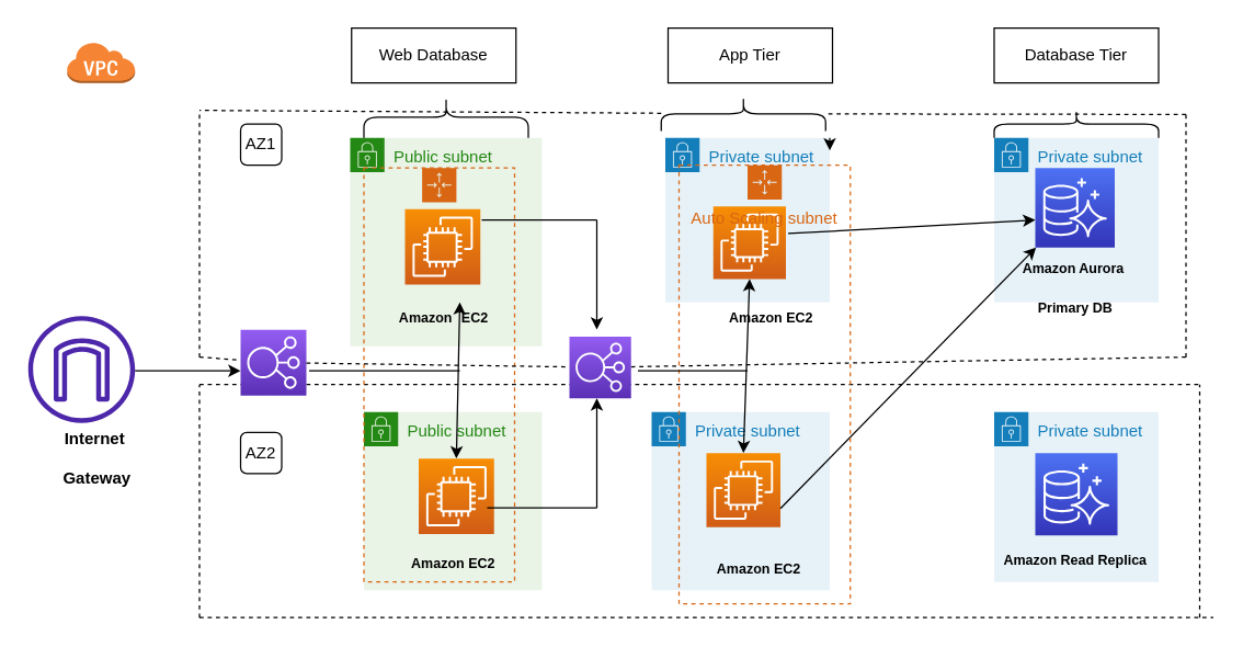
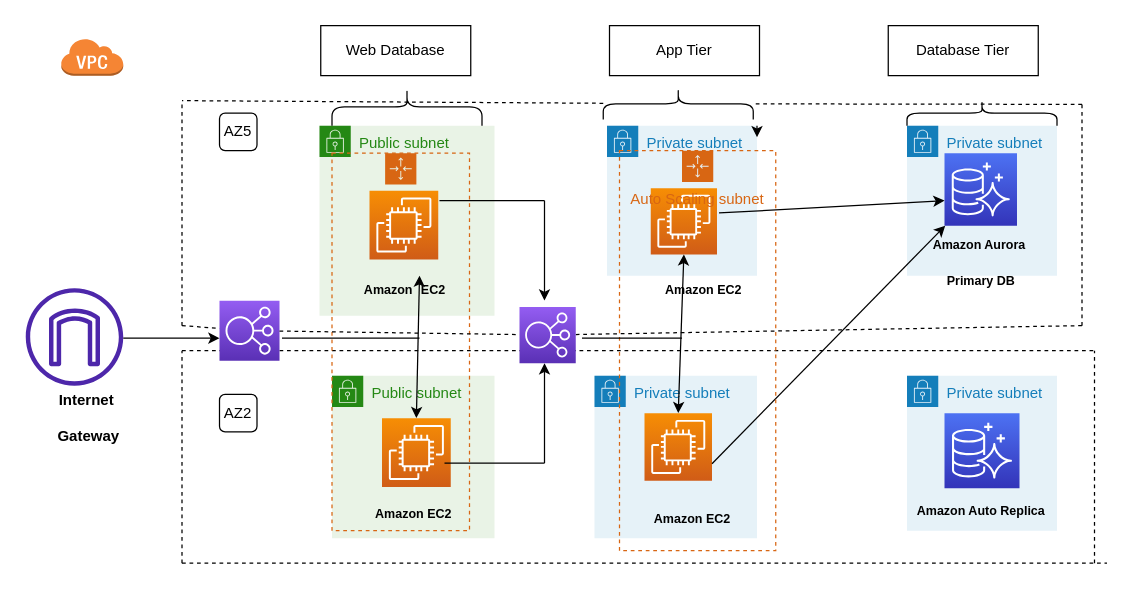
  <mxCell id="0" />
  <mxCell id="1" parent="0" />
  <mxCell id="2" value="Private subnet" style="points=[[0,0],[0.25,0],[0.5,0],[0.75,0],[1,0],[1,0.25],[1,0.5],[1,0.75],[1,1],[0.75,1],[0.5,1],[0.25,1],[0,1],[0,0.75],[0,0.5],[0,0.25]];outlineConnect=0;gradientColor=none;html=1;whiteSpace=wrap;fontSize=12;fontStyle=0;container=1;pointerEvents=0;collapsible=0;recursiveResize=0;shape=mxgraph.aws4.group;grIcon=mxgraph.aws4.group_security_group;grStroke=0;strokeColor=#147EBA;fillColor=#E6F2F8;verticalAlign=top;align=left;spacingLeft=30;fontColor=#147EBA;dashed=0;" vertex="1" parent="1"><mxGeometry x="475" y="300" width="130" height="130" as="geometry" /></mxCell>
  <mxCell id="3" value="" style="sketch=0;points=[[0,0,0],[0.25,0,0],[0.5,0,0],[0.75,0,0],[1,0,0],[0,1,0],[0.25,1,0],[0.5,1,0],[0.75,1,0],[1,1,0],[0,0.25,0],[0,0.5,0],[0,0.75,0],[1,0.25,0],[1,0.5,0],[1,0.75,0]];outlineConnect=0;fontColor=#232F3E;gradientColor=#F78E04;gradientDirection=north;fillColor=#D05C17;strokeColor=#ffffff;dashed=0;verticalLabelPosition=bottom;verticalAlign=top;align=center;html=1;fontSize=12;fontStyle=0;aspect=fixed;shape=mxgraph.aws4.resourceIcon;resIcon=mxgraph.aws4.ec2;" vertex="1" parent="2"><mxGeometry x="40" y="30" width="54" height="54" as="geometry" /></mxCell>
  <mxCell id="4" value="Private subnet" style="points=[[0,0],[0.25,0],[0.5,0],[0.75,0],[1,0],[1,0.25],[1,0.5],[1,0.75],[1,1],[0.75,1],[0.5,1],[0.25,1],[0,1],[0,0.75],[0,0.5],[0,0.25]];outlineConnect=0;gradientColor=none;html=1;whiteSpace=wrap;fontSize=12;fontStyle=0;container=1;pointerEvents=0;collapsible=0;recursiveResize=0;shape=mxgraph.aws4.group;grIcon=mxgraph.aws4.group_security_group;grStroke=0;strokeColor=#147EBA;fillColor=#E6F2F8;verticalAlign=top;align=left;spacingLeft=30;fontColor=#147EBA;dashed=0;" vertex="1" parent="1"><mxGeometry x="725" y="100" width="120" height="120" as="geometry" /></mxCell>
  <mxCell id="5" value="" style="sketch=0;points=[[0,0,0],[0.25,0,0],[0.5,0,0],[0.75,0,0],[1,0,0],[0,1,0],[0.25,1,0],[0.5,1,0],[0.75,1,0],[1,1,0],[0,0.25,0],[0,0.5,0],[0,0.75,0],[1,0.25,0],[1,0.5,0],[1,0.75,0]];outlineConnect=0;fontColor=#232F3E;gradientColor=#4D72F3;gradientDirection=north;fillColor=#3334B9;strokeColor=#ffffff;dashed=0;verticalLabelPosition=bottom;verticalAlign=top;align=center;html=1;fontSize=12;fontStyle=0;aspect=fixed;shape=mxgraph.aws4.resourceIcon;resIcon=mxgraph.aws4.aurora;" vertex="1" parent="4"><mxGeometry x="30" y="22" width="58" height="58" as="geometry" /></mxCell>
  <mxCell id="6" value="&lt;font style=&quot;font-size: 10px;&quot;&gt;Amazon &lt;/font&gt;&lt;font style=&quot;font-size: 10px;&quot;&gt;Aurora&amp;nbsp;&lt;/font&gt;&lt;br&gt;&lt;font style=&quot;font-size: 10px;&quot;&gt;Primary &lt;/font&gt;&lt;font style=&quot;font-size: 10px;&quot;&gt;DB&lt;/font&gt;" style="text;strokeColor=none;fillColor=none;html=1;fontSize=24;fontStyle=1;verticalAlign=middle;align=center;" vertex="1" parent="4"><mxGeometry x="-1" y="90" width="120" height="30" as="geometry" /></mxCell>
  <mxCell id="7" value="Private subnet" style="points=[[0,0],[0.25,0],[0.5,0],[0.75,0],[1,0],[1,0.25],[1,0.5],[1,0.75],[1,1],[0.75,1],[0.5,1],[0.25,1],[0,1],[0,0.75],[0,0.5],[0,0.25]];outlineConnect=0;gradientColor=none;html=1;whiteSpace=wrap;fontSize=12;fontStyle=0;container=1;pointerEvents=0;collapsible=0;recursiveResize=0;shape=mxgraph.aws4.group;grIcon=mxgraph.aws4.group_security_group;grStroke=0;strokeColor=#147EBA;fillColor=#E6F2F8;verticalAlign=top;align=left;spacingLeft=30;fontColor=#147EBA;dashed=0;" vertex="1" parent="1"><mxGeometry x="485" y="100" width="120" height="120" as="geometry" /></mxCell>
  <mxCell id="8" value="" style="sketch=0;points=[[0,0,0],[0.25,0,0],[0.5,0,0],[0.75,0,0],[1,0,0],[0,1,0],[0.25,1,0],[0.5,1,0],[0.75,1,0],[1,1,0],[0,0.25,0],[0,0.5,0],[0,0.75,0],[1,0.25,0],[1,0.5,0],[1,0.75,0]];outlineConnect=0;fontColor=#232F3E;gradientColor=#F78E04;gradientDirection=north;fillColor=#D05C17;strokeColor=#ffffff;dashed=0;verticalLabelPosition=bottom;verticalAlign=top;align=center;html=1;fontSize=12;fontStyle=0;aspect=fixed;shape=mxgraph.aws4.resourceIcon;resIcon=mxgraph.aws4.ec2;" vertex="1" parent="7"><mxGeometry x="35" y="50" width="53" height="53" as="geometry" /></mxCell>
  <mxCell id="9" value="Private subnet" style="points=[[0,0],[0.25,0],[0.5,0],[0.75,0],[1,0],[1,0.25],[1,0.5],[1,0.75],[1,1],[0.75,1],[0.5,1],[0.25,1],[0,1],[0,0.75],[0,0.5],[0,0.25]];outlineConnect=0;gradientColor=none;html=1;whiteSpace=wrap;fontSize=12;fontStyle=0;container=1;pointerEvents=0;collapsible=0;recursiveResize=0;shape=mxgraph.aws4.group;grIcon=mxgraph.aws4.group_security_group;grStroke=0;strokeColor=#147EBA;fillColor=#E6F2F8;verticalAlign=top;align=left;spacingLeft=30;fontColor=#147EBA;dashed=0;" vertex="1" parent="1"><mxGeometry x="725" y="300" width="120" height="124" as="geometry" /></mxCell>
  <mxCell id="10" value="" style="sketch=0;points=[[0,0,0],[0.25,0,0],[0.5,0,0],[0.75,0,0],[1,0,0],[0,1,0],[0.25,1,0],[0.5,1,0],[0.75,1,0],[1,1,0],[0,0.25,0],[0,0.5,0],[0,0.75,0],[1,0.25,0],[1,0.5,0],[1,0.75,0]];outlineConnect=0;fontColor=#232F3E;gradientColor=#4D72F3;gradientDirection=north;fillColor=#3334B9;strokeColor=#ffffff;dashed=0;verticalLabelPosition=bottom;verticalAlign=top;align=center;html=1;fontSize=12;fontStyle=0;aspect=fixed;shape=mxgraph.aws4.resourceIcon;resIcon=mxgraph.aws4.aurora;" vertex="1" parent="9"><mxGeometry x="30" y="30" width="60" height="60" as="geometry" /></mxCell>
- <mxCell id="11" value="&lt;span style=&quot;font-size: 10px;&quot;&gt;Amazon Read Replica&lt;/span&gt;" style="text;strokeColor=none;fillColor=none;html=1;fontSize=24;fontStyle=1;verticalAlign=middle;align=center;" vertex="1" parent="9"><mxGeometry x="9" y="84" width="100" height="40" as="geometry" /></mxCell>
+ <mxCell id="11" value="&lt;span style=&quot;font-size: 10px;&quot;&gt;Amazon Auto Replica&lt;/span&gt;" style="text;strokeColor=none;fillColor=none;html=1;fontSize=24;fontStyle=1;verticalAlign=middle;align=center;" vertex="1" parent="9"><mxGeometry x="9" y="84" width="100" height="40" as="geometry" /></mxCell>
  <mxCell id="12" value="Public subnet" style="points=[[0,0],[0.25,0],[0.5,0],[0.75,0],[1,0],[1,0.25],[1,0.5],[1,0.75],[1,1],[0.75,1],[0.5,1],[0.25,1],[0,1],[0,0.75],[0,0.5],[0,0.25]];outlineConnect=0;gradientColor=none;html=1;whiteSpace=wrap;fontSize=12;fontStyle=0;container=1;pointerEvents=0;collapsible=0;recursiveResize=0;shape=mxgraph.aws4.group;grIcon=mxgraph.aws4.group_security_group;grStroke=0;strokeColor=#248814;fillColor=#E9F3E6;verticalAlign=top;align=left;spacingLeft=30;fontColor=#248814;dashed=0;" vertex="1" parent="1"><mxGeometry x="265" y="300" width="130" height="130" as="geometry" /></mxCell>
  <mxCell id="13" value="" style="sketch=0;points=[[0,0,0],[0.25,0,0],[0.5,0,0],[0.75,0,0],[1,0,0],[0,1,0],[0.25,1,0],[0.5,1,0],[0.75,1,0],[1,1,0],[0,0.25,0],[0,0.5,0],[0,0.75,0],[1,0.25,0],[1,0.5,0],[1,0.75,0]];outlineConnect=0;fontColor=#232F3E;gradientColor=#F78E04;gradientDirection=north;fillColor=#D05C17;strokeColor=#ffffff;dashed=0;verticalLabelPosition=bottom;verticalAlign=top;align=center;html=1;fontSize=12;fontStyle=0;aspect=fixed;shape=mxgraph.aws4.resourceIcon;resIcon=mxgraph.aws4.ec2;" vertex="1" parent="12"><mxGeometry x="40" y="34" width="55" height="55" as="geometry" /></mxCell>
  <mxCell id="14" value="Public subnet" style="points=[[0,0],[0.25,0],[0.5,0],[0.75,0],[1,0],[1,0.25],[1,0.5],[1,0.75],[1,1],[0.75,1],[0.5,1],[0.25,1],[0,1],[0,0.75],[0,0.5],[0,0.25]];outlineConnect=0;gradientColor=none;html=1;whiteSpace=wrap;fontSize=12;fontStyle=0;container=1;pointerEvents=0;collapsible=0;recursiveResize=0;shape=mxgraph.aws4.group;grIcon=mxgraph.aws4.group_security_group;grStroke=0;strokeColor=#248814;fillColor=#E9F3E6;verticalAlign=top;align=left;spacingLeft=30;fontColor=#248814;dashed=0;" vertex="1" parent="1"><mxGeometry x="255" y="100" width="140" height="152" as="geometry" /></mxCell>
  <mxCell id="15" value="" style="endArrow=none;html=1;rounded=0;" edge="1" parent="14"><mxGeometry width="50" height="50" relative="1" as="geometry"><mxPoint x="96" y="60" as="sourcePoint" /><mxPoint x="180" y="60" as="targetPoint" /></mxGeometry></mxCell>
  <mxCell id="16" value="" style="sketch=0;outlineConnect=0;fontColor=#232F3E;gradientColor=none;fillColor=#4D27AA;strokeColor=none;dashed=0;verticalLabelPosition=bottom;verticalAlign=top;align=center;html=1;fontSize=12;fontStyle=0;aspect=fixed;pointerEvents=1;shape=mxgraph.aws4.internet_gateway;" vertex="1" parent="1"><mxGeometry x="20" y="230" width="78" height="78" as="geometry" /></mxCell>
  <mxCell id="17" style="edgeStyle=orthogonalEdgeStyle;rounded=0;orthogonalLoop=1;jettySize=auto;html=1;exitX=1;exitY=0;exitDx=0;exitDy=0;entryX=1;entryY=0.077;entryDx=0;entryDy=0;entryPerimeter=0;" edge="1" parent="1" source="7" target="7"><mxGeometry relative="1" as="geometry"><Array as="points"><mxPoint x="605" y="110" /><mxPoint x="605" y="110" /></Array></mxGeometry></mxCell>
  <mxCell id="18" value="Web Database" style="rounded=0;whiteSpace=wrap;html=1;" vertex="1" parent="1"><mxGeometry x="256" y="20" width="120" height="40" as="geometry" /></mxCell>
  <mxCell id="19" value="App Tier" style="rounded=0;whiteSpace=wrap;html=1;" vertex="1" parent="1"><mxGeometry x="487" y="20" width="120" height="40" as="geometry" /></mxCell>
- <mxCell id="20" value="Database Tier" style="rounded=0;whiteSpace=wrap;html=1;" vertex="1" parent="1"><mxGeometry x="725" y="20" width="120" height="40" as="geometry" /></mxCell>
+ <mxCell id="20" value="Database Tier" style="rounded=0;whiteSpace=wrap;html=1;" vertex="1" parent="1"><mxGeometry x="710" y="20" width="120" height="40" as="geometry" /></mxCell>
  <mxCell id="21" value="" style="endArrow=none;dashed=1;html=1;rounded=0;" edge="1" parent="1"><mxGeometry width="50" height="50" relative="1" as="geometry"><mxPoint x="145" y="280" as="sourcePoint" /><mxPoint x="875" y="280" as="targetPoint" /></mxGeometry></mxCell>
  <mxCell id="22" value="" style="endArrow=none;dashed=1;html=1;rounded=0;" edge="1" parent="1"><mxGeometry width="50" height="50" relative="1" as="geometry"><mxPoint x="145" y="450" as="sourcePoint" /><mxPoint x="885" y="450" as="targetPoint" /><Array as="points" /></mxGeometry></mxCell>
  <mxCell id="23" value="" style="endArrow=none;dashed=1;html=1;rounded=0;" edge="1" parent="1"><mxGeometry width="50" height="50" relative="1" as="geometry"><mxPoint x="875" y="450" as="sourcePoint" /><mxPoint x="875" y="280" as="targetPoint" /></mxGeometry></mxCell>
  <mxCell id="24" value="" style="endArrow=none;dashed=1;html=1;rounded=0;" edge="1" parent="1"><mxGeometry width="50" height="50" relative="1" as="geometry"><mxPoint x="145" y="450" as="sourcePoint" /><mxPoint x="145" y="280" as="targetPoint" /></mxGeometry></mxCell>
  <mxCell id="25" value="" style="endArrow=none;dashed=1;html=1;rounded=0;startArrow=none;" edge="1" parent="1" source="55"><mxGeometry width="50" height="50" relative="1" as="geometry"><mxPoint x="865" y="80" as="sourcePoint" /><mxPoint x="145" y="80" as="targetPoint" /></mxGeometry></mxCell>
  <mxCell id="26" value="" style="endArrow=none;dashed=1;html=1;rounded=0;" edge="1" parent="1"><mxGeometry width="50" height="50" relative="1" as="geometry"><mxPoint x="145" y="260" as="sourcePoint" /><mxPoint x="145" y="80" as="targetPoint" /></mxGeometry></mxCell>
  <mxCell id="27" value="" style="endArrow=none;dashed=1;html=1;rounded=0;" edge="1" parent="1"><mxGeometry width="50" height="50" relative="1" as="geometry"><mxPoint x="865" y="260" as="sourcePoint" /><mxPoint x="865" y="80" as="targetPoint" /></mxGeometry></mxCell>
  <mxCell id="28" value="" style="endArrow=classic;html=1;rounded=0;exitX=1;exitY=0.75;exitDx=0;exitDy=0;exitPerimeter=0;" edge="1" parent="1" source="3" target="5"><mxGeometry width="50" height="50" relative="1" as="geometry"><mxPoint x="595" y="300" as="sourcePoint" /><mxPoint x="775" y="190" as="targetPoint" /><Array as="points" /></mxGeometry></mxCell>
  <mxCell id="29" value="" style="endArrow=classic;html=1;rounded=0;exitX=1.031;exitY=0.375;exitDx=0;exitDy=0;exitPerimeter=0;" edge="1" parent="1" source="8"><mxGeometry width="50" height="50" relative="1" as="geometry"><mxPoint x="625" y="190" as="sourcePoint" /><mxPoint x="755" y="160" as="targetPoint" /></mxGeometry></mxCell>
  <mxCell id="30" value="" style="endArrow=classic;startArrow=classic;html=1;rounded=0;entryX=0.5;entryY=1;entryDx=0;entryDy=0;entryPerimeter=0;exitX=0.5;exitY=0;exitDx=0;exitDy=0;exitPerimeter=0;" edge="1" parent="1" source="3" target="8"><mxGeometry width="50" height="50" relative="1" as="geometry"><mxPoint x="595" y="300" as="sourcePoint" /><mxPoint x="645" y="250" as="targetPoint" /></mxGeometry></mxCell>
  <mxCell id="31" value="" style="endArrow=classic;html=1;rounded=0;" edge="1" parent="1"><mxGeometry width="50" height="50" relative="1" as="geometry"><mxPoint x="435" y="160" as="sourcePoint" /><mxPoint x="435" y="240" as="targetPoint" /></mxGeometry></mxCell>
  <mxCell id="32" value="" style="endArrow=none;html=1;rounded=0;" edge="1" parent="1"><mxGeometry width="50" height="50" relative="1" as="geometry"><mxPoint x="355" y="370" as="sourcePoint" /><mxPoint x="435" y="370" as="targetPoint" /></mxGeometry></mxCell>
  <mxCell id="33" value="" style="endArrow=classic;html=1;rounded=0;" edge="1" parent="1"><mxGeometry width="50" height="50" relative="1" as="geometry"><mxPoint x="435" y="370" as="sourcePoint" /><mxPoint x="435" y="290" as="targetPoint" /></mxGeometry></mxCell>
  <mxCell id="34" value="" style="endArrow=classic;startArrow=classic;html=1;rounded=0;exitX=0.5;exitY=0;exitDx=0;exitDy=0;exitPerimeter=0;" edge="1" parent="1" source="13"><mxGeometry width="50" height="50" relative="1" as="geometry"><mxPoint x="295" y="284" as="sourcePoint" /><mxPoint x="335" y="220" as="targetPoint" /></mxGeometry></mxCell>
  <mxCell id="35" value="" style="endArrow=none;dashed=1;html=1;rounded=0;" edge="1" parent="1" target="36"><mxGeometry width="50" height="50" relative="1" as="geometry"><mxPoint x="145" y="260" as="sourcePoint" /><mxPoint x="865" y="260" as="targetPoint" /></mxGeometry></mxCell>
  <mxCell id="36" value="" style="sketch=0;points=[[0,0,0],[0.25,0,0],[0.5,0,0],[0.75,0,0],[1,0,0],[0,1,0],[0.25,1,0],[0.5,1,0],[0.75,1,0],[1,1,0],[0,0.25,0],[0,0.5,0],[0,0.75,0],[1,0.25,0],[1,0.5,0],[1,0.75,0]];outlineConnect=0;fontColor=#232F3E;gradientColor=#945DF2;gradientDirection=north;fillColor=#5A30B5;strokeColor=#ffffff;dashed=0;verticalLabelPosition=bottom;verticalAlign=top;align=center;html=1;fontSize=12;fontStyle=0;aspect=fixed;shape=mxgraph.aws4.resourceIcon;resIcon=mxgraph.aws4.elastic_load_balancing;" vertex="1" parent="1"><mxGeometry x="175" y="240" width="48" height="48" as="geometry" /></mxCell>
  <mxCell id="37" value="" style="endArrow=classic;html=1;rounded=0;" edge="1" parent="1"><mxGeometry width="50" height="50" relative="1" as="geometry"><mxPoint x="98" y="270" as="sourcePoint" /><mxPoint x="175" y="270" as="targetPoint" /></mxGeometry></mxCell>
  <mxCell id="38" value="A" style="points=[[0,0],[0.25,0],[0.5,0],[0.75,0],[1,0],[1,0.25],[1,0.5],[1,0.75],[1,1],[0.75,1],[0.5,1],[0.25,1],[0,1],[0,0.75],[0,0.5],[0,0.25]];outlineConnect=0;gradientColor=none;html=1;whiteSpace=wrap;fontSize=12;fontStyle=0;container=1;pointerEvents=0;collapsible=0;recursiveResize=0;shape=mxgraph.aws4.groupCenter;grIcon=mxgraph.aws4.group_auto_scaling_group;grStroke=1;strokeColor=#D86613;fillColor=none;verticalAlign=top;align=center;fontColor=#D86613;dashed=1;spacingTop=25;" vertex="1" parent="1"><mxGeometry x="265" y="122" width="110" height="302" as="geometry" /></mxCell>
  <mxCell id="39" value="" style="sketch=0;points=[[0,0,0],[0.25,0,0],[0.5,0,0],[0.75,0,0],[1,0,0],[0,1,0],[0.25,1,0],[0.5,1,0],[0.75,1,0],[1,1,0],[0,0.25,0],[0,0.5,0],[0,0.75,0],[1,0.25,0],[1,0.5,0],[1,0.75,0]];outlineConnect=0;fontColor=#232F3E;gradientColor=#F78E04;gradientDirection=north;fillColor=#D05C17;strokeColor=#ffffff;dashed=0;verticalLabelPosition=bottom;verticalAlign=top;align=center;html=1;fontSize=12;fontStyle=0;aspect=fixed;shape=mxgraph.aws4.resourceIcon;resIcon=mxgraph.aws4.ec2;" vertex="1" parent="38"><mxGeometry x="30" y="30" width="55" height="55" as="geometry" /></mxCell>
  <mxCell id="40" value="" style="endArrow=none;html=1;rounded=0;" edge="1" parent="38"><mxGeometry width="50" height="50" relative="1" as="geometry"><mxPoint x="-40" y="148" as="sourcePoint" /><mxPoint x="70" y="148" as="targetPoint" /></mxGeometry></mxCell>
  <mxCell id="41" value="&lt;font style=&quot;font-size: 10px;&quot;&gt;Amazon EC2&lt;/font&gt;" style="text;strokeColor=none;fillColor=none;html=1;fontSize=24;fontStyle=1;verticalAlign=middle;align=center;" vertex="1" parent="38"><mxGeometry x="50" y="278" width="30" height="12" as="geometry" /></mxCell>
  <mxCell id="42" value="&lt;font style=&quot;font-size: 10px;&quot;&gt;Amazon&lt;/font&gt; &lt;font style=&quot;font-size: 10px;&quot;&gt;EC2&lt;/font&gt;" style="text;strokeColor=none;fillColor=none;html=1;fontSize=24;fontStyle=1;verticalAlign=middle;align=center;" vertex="1" parent="38"><mxGeometry x="7.5" y="85" width="100" height="40" as="geometry" /></mxCell>
  <mxCell id="43" value="Auto Scaling subnet" style="points=[[0,0],[0.25,0],[0.5,0],[0.75,0],[1,0],[1,0.25],[1,0.5],[1,0.75],[1,1],[0.75,1],[0.5,1],[0.25,1],[0,1],[0,0.75],[0,0.5],[0,0.25]];outlineConnect=0;gradientColor=none;html=1;whiteSpace=wrap;fontSize=12;fontStyle=0;container=1;pointerEvents=0;collapsible=0;recursiveResize=0;shape=mxgraph.aws4.groupCenter;grIcon=mxgraph.aws4.group_auto_scaling_group;grStroke=1;strokeColor=#D86613;fillColor=none;verticalAlign=top;align=center;fontColor=#D86613;dashed=1;spacingTop=25;" vertex="1" parent="1"><mxGeometry x="495" y="120" width="125" height="320" as="geometry" /></mxCell>
  <mxCell id="44" value="&lt;font style=&quot;font-size: 10px;&quot;&gt;Amazon EC2&lt;/font&gt;" style="text;strokeColor=none;fillColor=none;html=1;fontSize=24;fontStyle=1;verticalAlign=middle;align=center;" vertex="1" parent="43"><mxGeometry x="25" y="280" width="65" height="20" as="geometry" /></mxCell>
  <mxCell id="45" value="&lt;font style=&quot;font-size: 10px;&quot;&gt;Amazon &lt;/font&gt;&lt;font style=&quot;font-size: 10px;&quot;&gt;EC2&lt;/font&gt;" style="text;strokeColor=none;fillColor=none;html=1;fontSize=24;fontStyle=1;verticalAlign=middle;align=center;" vertex="1" parent="43"><mxGeometry x="17" y="87" width="100" height="40" as="geometry" /></mxCell>
  <mxCell id="46" value="" style="endArrow=none;html=1;rounded=0;" edge="1" parent="43"><mxGeometry width="50" height="50" relative="1" as="geometry"><mxPoint x="-30" y="150" as="sourcePoint" /><mxPoint x="50" y="150" as="targetPoint" /><Array as="points" /></mxGeometry></mxCell>
  <mxCell id="47" value="" style="endArrow=none;dashed=1;html=1;rounded=0;startArrow=none;" edge="1" parent="1" source="49"><mxGeometry width="50" height="50" relative="1" as="geometry"><mxPoint x="625" y="270" as="sourcePoint" /><mxPoint x="865" y="260" as="targetPoint" /></mxGeometry></mxCell>
  <mxCell id="48" value="" style="endArrow=none;dashed=1;html=1;rounded=0;" edge="1" parent="1" source="36" target="49"><mxGeometry width="50" height="50" relative="1" as="geometry"><mxPoint x="233" y="259" as="sourcePoint" /><mxPoint x="865" y="260" as="targetPoint" /><Array as="points" /></mxGeometry></mxCell>
  <mxCell id="49" value="" style="sketch=0;points=[[0,0,0],[0.25,0,0],[0.5,0,0],[0.75,0,0],[1,0,0],[0,1,0],[0.25,1,0],[0.5,1,0],[0.75,1,0],[1,1,0],[0,0.25,0],[0,0.5,0],[0,0.75,0],[1,0.25,0],[1,0.5,0],[1,0.75,0]];outlineConnect=0;fontColor=#232F3E;gradientColor=#945DF2;gradientDirection=north;fillColor=#5A30B5;strokeColor=#ffffff;dashed=0;verticalLabelPosition=bottom;verticalAlign=top;align=center;html=1;fontSize=12;fontStyle=0;aspect=fixed;shape=mxgraph.aws4.resourceIcon;resIcon=mxgraph.aws4.elastic_load_balancing;" vertex="1" parent="1"><mxGeometry x="415" y="245" width="45" height="45" as="geometry" /></mxCell>
- <mxCell id="50" value="AZ1" style="rounded=1;whiteSpace=wrap;html=1;" vertex="1" parent="1"><mxGeometry x="175" y="90" width="30" height="30" as="geometry" /></mxCell>
+ <mxCell id="50" value="AZ5" style="rounded=1;whiteSpace=wrap;html=1;" vertex="1" parent="1"><mxGeometry x="175" y="90" width="30" height="30" as="geometry" /></mxCell>
  <mxCell id="51" value="AZ2" style="rounded=1;whiteSpace=wrap;html=1;" vertex="1" parent="1"><mxGeometry x="175" y="315" width="30" height="30" as="geometry" /></mxCell>
  <mxCell id="52" value="" style="outlineConnect=0;dashed=0;verticalLabelPosition=bottom;verticalAlign=top;align=center;html=1;shape=mxgraph.aws3.virtual_private_cloud;fillColor=#F58534;gradientColor=none;" vertex="1" parent="1"><mxGeometry x="48" y="30" width="50" height="30" as="geometry" /></mxCell>
  <mxCell id="53" value="" style="shape=curlyBracket;whiteSpace=wrap;html=1;rounded=1;labelPosition=left;verticalLabelPosition=middle;align=right;verticalAlign=middle;direction=south;size=0.5;" vertex="1" parent="1"><mxGeometry x="265" y="70" width="120" height="30" as="geometry" /></mxCell>
  <mxCell id="54" value="" style="endArrow=none;dashed=1;html=1;rounded=0;startArrow=none;" edge="1" parent="1" target="55"><mxGeometry width="50" height="50" relative="1" as="geometry"><mxPoint x="865" y="83" as="sourcePoint" /><mxPoint x="165" y="80" as="targetPoint" /></mxGeometry></mxCell>
  <mxCell id="55" value="" style="shape=curlyBracket;whiteSpace=wrap;html=1;rounded=1;labelPosition=left;verticalLabelPosition=middle;align=right;verticalAlign=middle;direction=south;size=0.5;" vertex="1" parent="1"><mxGeometry x="482" y="70" width="120" height="25" as="geometry" /></mxCell>
  <mxCell id="56" value="" style="shape=curlyBracket;whiteSpace=wrap;html=1;rounded=1;labelPosition=left;verticalLabelPosition=middle;align=right;verticalAlign=middle;direction=south;" vertex="1" parent="1"><mxGeometry x="725" y="80" width="120" height="20" as="geometry" /></mxCell>
  <mxCell id="57" value="&lt;font style=&quot;font-size: 12px;&quot;&gt;&lt;font style=&quot;&quot;&gt;Internet&lt;/font&gt;&amp;nbsp;&lt;br&gt;&lt;font style=&quot;&quot;&gt;Gateway&lt;/font&gt;&lt;/font&gt;" style="text;strokeColor=none;fillColor=none;html=1;fontSize=24;fontStyle=1;verticalAlign=middle;align=center;" vertex="1" parent="1"><mxGeometry x="20" y="310" width="100" height="40" as="geometry" /></mxCell>
